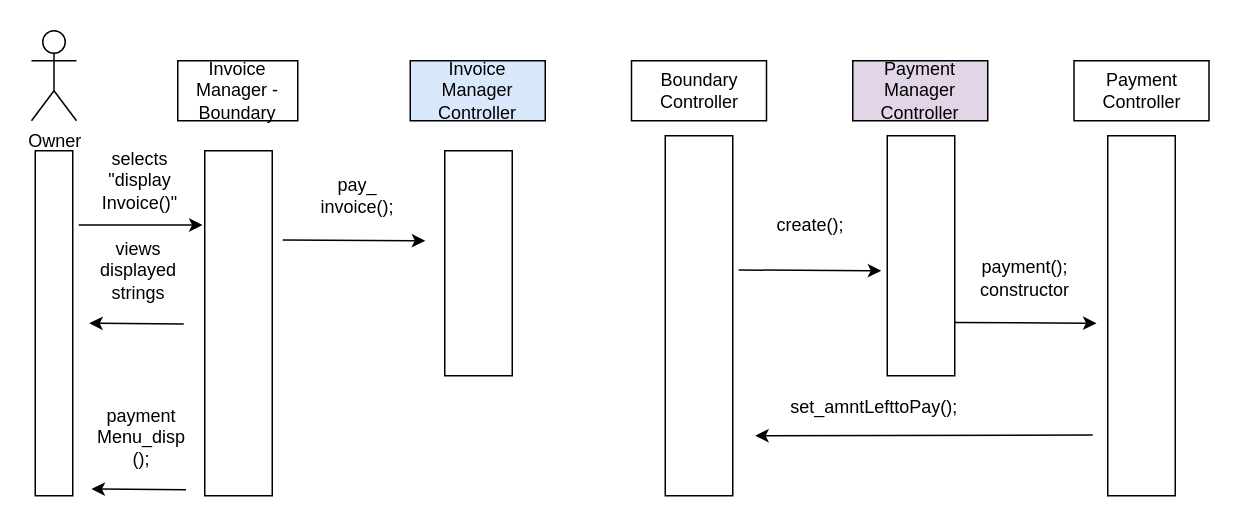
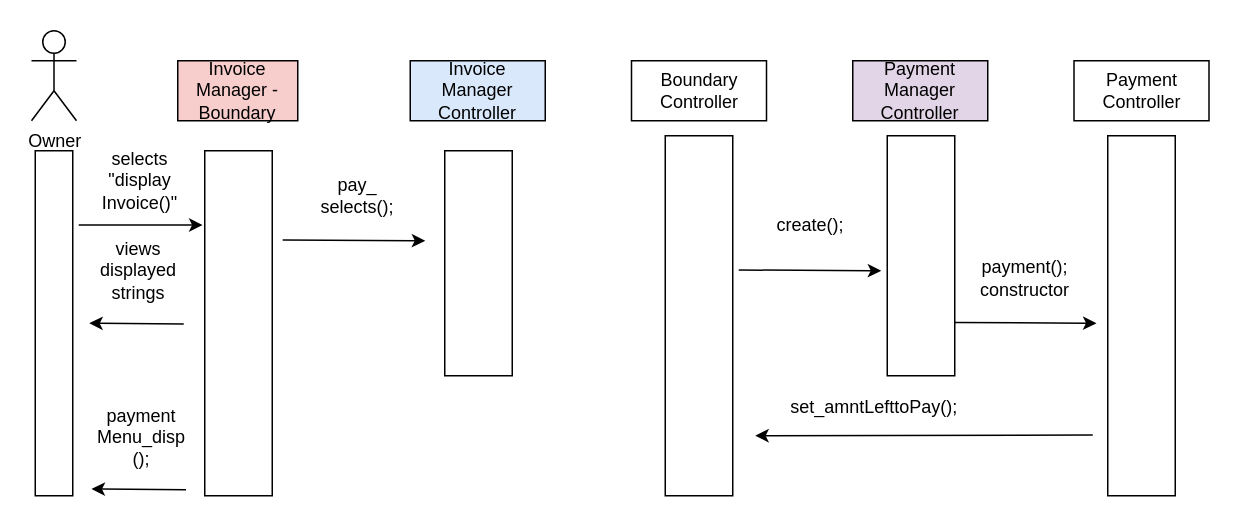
  <mxCell id="0" />
  <mxCell id="1" parent="0" />
  <mxCell id="2" value="Owner" style="shape=umlActor;verticalLabelPosition=bottom;labelBackgroundColor=#ffffff;verticalAlign=top;html=1;outlineConnect=0;" parent="1" vertex="1"><mxGeometry x="20.5" y="20" width="30" height="60" as="geometry" /></mxCell>
- <mxCell id="3" value="Invoice Manager - Boundary" style="rounded=0;whiteSpace=wrap;html=1;" parent="1" vertex="1"><mxGeometry x="118" y="40" width="80" height="40" as="geometry" /></mxCell>
+ <mxCell id="3" value="Invoice Manager - Boundary" style="rounded=0;whiteSpace=wrap;html=1;fillColor=#f8cecc;" parent="1" vertex="1"><mxGeometry x="118" y="40" width="80" height="40" as="geometry" /></mxCell>
  <mxCell id="4" value="" style="endArrow=none;dashed=1;html=1;" parent="1" source="5" edge="1"><mxGeometry width="50" height="50" relative="1" as="geometry"><mxPoint x="37.5" y="470" as="sourcePoint" /><mxPoint x="37.5" y="100" as="targetPoint" /></mxGeometry></mxCell>
  <mxCell id="5" value="" style="rounded=0;whiteSpace=wrap;html=1;" parent="1" vertex="1"><mxGeometry x="23" y="100" width="25" height="230" as="geometry" /></mxCell>
  <mxCell id="6" value="" style="rounded=0;whiteSpace=wrap;html=1;" parent="1" vertex="1"><mxGeometry x="136" y="100" width="45" height="230" as="geometry" /></mxCell>
  <mxCell id="7" value="Invoice Manager Controller" style="rounded=0;whiteSpace=wrap;html=1;fillColor=#dae8fc;" parent="1" vertex="1"><mxGeometry x="273" y="40" width="90" height="40" as="geometry" /></mxCell>
  <mxCell id="8" value="Boundary Controller" style="rounded=0;whiteSpace=wrap;html=1;" parent="1" vertex="1"><mxGeometry x="420.5" y="40" width="90" height="40" as="geometry" /></mxCell>
  <mxCell id="9" value="" style="endArrow=classic;html=1;" parent="1" edge="1"><mxGeometry width="50" height="50" relative="1" as="geometry"><mxPoint x="51.983" y="149.5" as="sourcePoint" /><mxPoint x="134.5" y="149.5" as="targetPoint" /></mxGeometry></mxCell>
  <mxCell id="10" value="selects &quot;display&lt;br&gt;Invoice()&quot;" style="text;html=1;strokeColor=none;fillColor=none;align=center;verticalAlign=middle;whiteSpace=wrap;rounded=0;" parent="1" vertex="1"><mxGeometry x="64" y="90" width="58" height="60" as="geometry" /></mxCell>
  <mxCell id="11" value="" style="endArrow=classic;html=1;" edge="1" parent="1"><mxGeometry width="50" height="50" relative="1" as="geometry"><mxPoint x="187.983" y="159.5" as="sourcePoint" /><mxPoint x="283" y="160" as="targetPoint" /></mxGeometry></mxCell>
  <mxCell id="12" value="" style="rounded=0;whiteSpace=wrap;html=1;" vertex="1" parent="1"><mxGeometry x="296" y="100" width="45" height="150" as="geometry" /></mxCell>
  <mxCell id="13" value="" style="rounded=0;whiteSpace=wrap;html=1;" vertex="1" parent="1"><mxGeometry x="443" y="90" width="45" height="240" as="geometry" /></mxCell>
- <mxCell id="14" value="pay_&lt;br&gt;invoice();" style="text;html=1;strokeColor=none;fillColor=none;align=center;verticalAlign=middle;whiteSpace=wrap;rounded=0;" vertex="1" parent="1"><mxGeometry x="209" y="110" width="58" height="40" as="geometry" /></mxCell>
+ <mxCell id="14" value="pay_&lt;br&gt;selects();" style="text;html=1;strokeColor=none;fillColor=none;align=center;verticalAlign=middle;whiteSpace=wrap;rounded=0;" vertex="1" parent="1"><mxGeometry x="209" y="110" width="58" height="40" as="geometry" /></mxCell>
  <mxCell id="15" value="" style="endArrow=classic;html=1;" edge="1" parent="1"><mxGeometry width="50" height="50" relative="1" as="geometry"><mxPoint x="122" y="215.5" as="sourcePoint" /><mxPoint x="59" y="215" as="targetPoint" /></mxGeometry></mxCell>
  <mxCell id="16" value="views displayed strings" style="text;html=1;strokeColor=none;fillColor=none;align=center;verticalAlign=middle;whiteSpace=wrap;rounded=0;" vertex="1" parent="1"><mxGeometry x="63" y="160" width="58" height="40" as="geometry" /></mxCell>
  <mxCell id="17" value="" style="endArrow=classic;html=1;" edge="1" parent="1"><mxGeometry width="50" height="50" relative="1" as="geometry"><mxPoint x="123.5" y="326" as="sourcePoint" /><mxPoint x="60.5" y="325.5" as="targetPoint" /></mxGeometry></mxCell>
  <mxCell id="18" value="payment&lt;br&gt;Menu_disp&lt;br&gt;();" style="text;html=1;strokeColor=none;fillColor=none;align=center;verticalAlign=middle;whiteSpace=wrap;rounded=0;" vertex="1" parent="1"><mxGeometry x="64.5" y="270.5" width="58" height="40" as="geometry" /></mxCell>
  <mxCell id="19" value="Payment Manager Controller" style="rounded=0;whiteSpace=wrap;html=1;fillColor=#e1d5e7;" vertex="1" parent="1"><mxGeometry x="568" y="40" width="90" height="40" as="geometry" /></mxCell>
  <mxCell id="20" value="Payment Controller" style="rounded=0;whiteSpace=wrap;html=1;" vertex="1" parent="1"><mxGeometry x="715.5" y="40" width="90" height="40" as="geometry" /></mxCell>
  <mxCell id="21" value="" style="rounded=0;whiteSpace=wrap;html=1;" vertex="1" parent="1"><mxGeometry x="591" y="90" width="45" height="160" as="geometry" /></mxCell>
  <mxCell id="22" value="" style="rounded=0;whiteSpace=wrap;html=1;" vertex="1" parent="1"><mxGeometry x="738" y="90" width="45" height="240" as="geometry" /></mxCell>
  <mxCell id="23" value="" style="endArrow=classic;html=1;" edge="1" parent="1"><mxGeometry width="50" height="50" relative="1" as="geometry"><mxPoint x="491.983" y="179.5" as="sourcePoint" /><mxPoint x="587" y="180" as="targetPoint" /></mxGeometry></mxCell>
  <mxCell id="24" value="create();" style="text;html=1;strokeColor=none;fillColor=none;align=center;verticalAlign=middle;whiteSpace=wrap;rounded=0;" vertex="1" parent="1"><mxGeometry x="510.5" y="135" width="58" height="30" as="geometry" /></mxCell>
  <mxCell id="25" value="" style="endArrow=classic;html=1;" edge="1" parent="1"><mxGeometry width="50" height="50" relative="1" as="geometry"><mxPoint x="635.483" y="214.5" as="sourcePoint" /><mxPoint x="730.5" y="215" as="targetPoint" /></mxGeometry></mxCell>
  <mxCell id="26" value="payment();&lt;br&gt;constructor" style="text;html=1;strokeColor=none;fillColor=none;align=center;verticalAlign=middle;whiteSpace=wrap;rounded=0;" vertex="1" parent="1"><mxGeometry x="654" y="170" width="58" height="30" as="geometry" /></mxCell>
  <mxCell id="27" value="" style="endArrow=classic;html=1;" edge="1" parent="1"><mxGeometry width="50" height="50" relative="1" as="geometry"><mxPoint x="728" y="289.5" as="sourcePoint" /><mxPoint x="503" y="290" as="targetPoint" /></mxGeometry></mxCell>
  <mxCell id="28" value="set_amntLefttoPay();" style="text;html=1;strokeColor=none;fillColor=none;align=center;verticalAlign=middle;whiteSpace=wrap;rounded=0;" vertex="1" parent="1"><mxGeometry x="523" y="260" width="119" height="21" as="geometry" /></mxCell>
